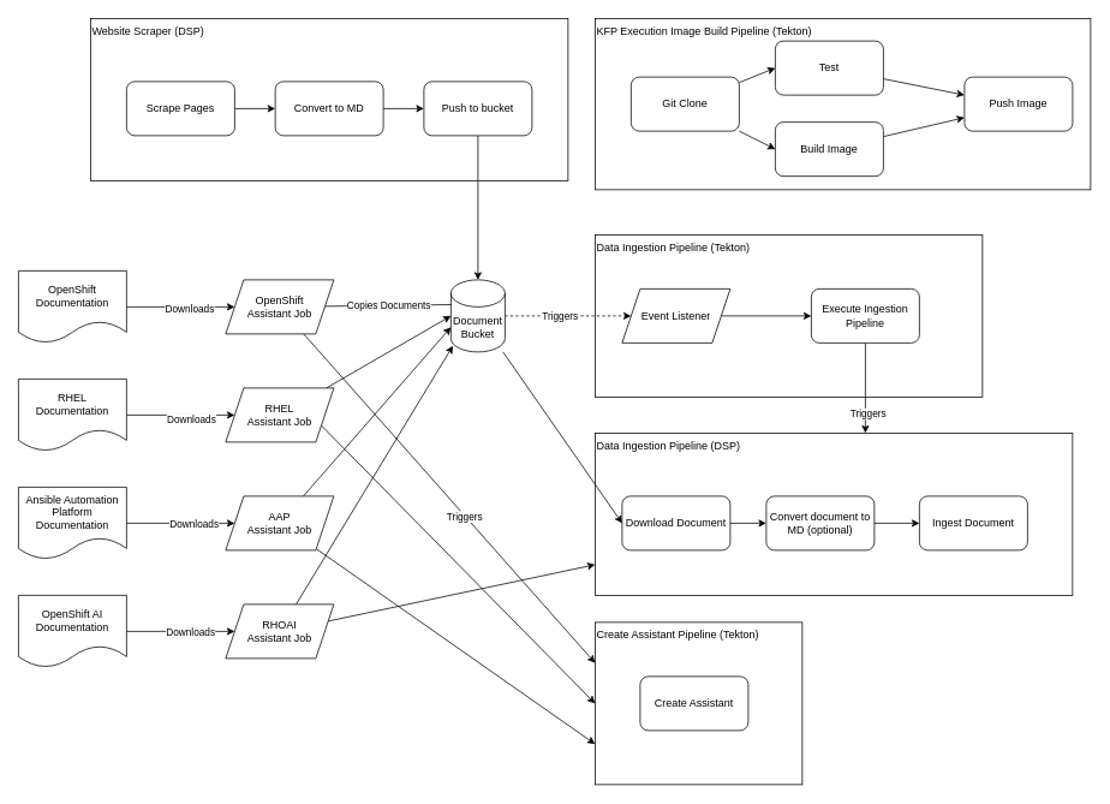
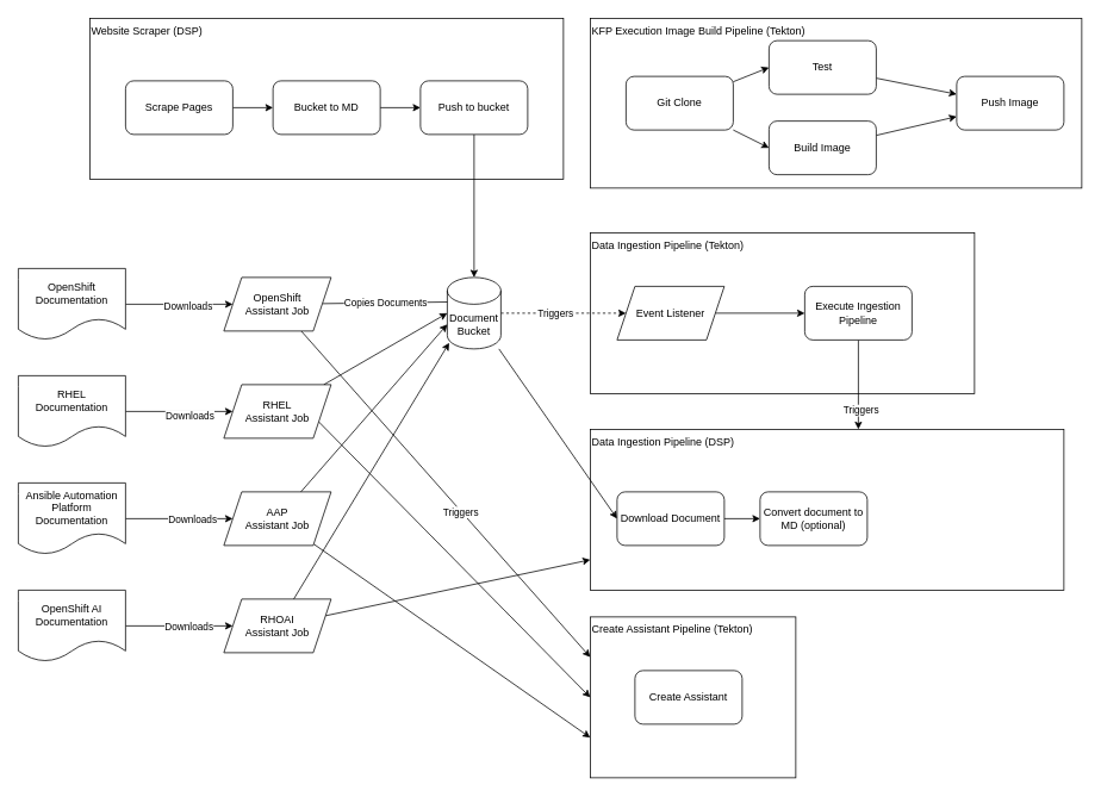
  <mxCell id="0" />
  <mxCell id="1" parent="0" />
  <mxCell id="2" value="Data Ingestion Pipeline (DSP)" style="rounded=0;whiteSpace=wrap;html=1;align=left;verticalAlign=top;" vertex="1" parent="1"><mxGeometry x="660" y="480" width="530" height="180" as="geometry" /></mxCell>
  <mxCell id="3" value="KFP Execution Image Build Pipeline (Tekton)" style="rounded=0;whiteSpace=wrap;html=1;align=left;verticalAlign=top;" vertex="1" parent="1"><mxGeometry x="660" y="20" width="550" height="190" as="geometry" /></mxCell>
  <mxCell id="4" style="edgeStyle=none;html=1;entryX=0;entryY=0.5;entryDx=0;entryDy=0;" edge="1" parent="1" source="6" target="8"><mxGeometry relative="1" as="geometry" /></mxCell>
  <mxCell id="5" style="edgeStyle=none;html=1;entryX=0;entryY=0.5;entryDx=0;entryDy=0;" edge="1" parent="1" source="6" target="10"><mxGeometry relative="1" as="geometry" /></mxCell>
  <mxCell id="6" value="Git Clone" style="rounded=1;whiteSpace=wrap;html=1;" vertex="1" parent="1"><mxGeometry x="700" y="85" width="120" height="60" as="geometry" /></mxCell>
  <mxCell id="7" style="edgeStyle=none;html=1;entryX=0;entryY=0.333;entryDx=0;entryDy=0;entryPerimeter=0;" edge="1" parent="1" source="8" target="11"><mxGeometry relative="1" as="geometry" /></mxCell>
  <mxCell id="8" value="Test" style="rounded=1;whiteSpace=wrap;html=1;" vertex="1" parent="1"><mxGeometry x="860" y="45" width="120" height="60" as="geometry" /></mxCell>
  <mxCell id="9" style="edgeStyle=none;html=1;entryX=0;entryY=0.75;entryDx=0;entryDy=0;" edge="1" parent="1" source="10" target="11"><mxGeometry relative="1" as="geometry" /></mxCell>
  <mxCell id="10" value="Build Image" style="rounded=1;whiteSpace=wrap;html=1;" vertex="1" parent="1"><mxGeometry x="860" y="135" width="120" height="60" as="geometry" /></mxCell>
  <mxCell id="11" value="Push Image" style="rounded=1;whiteSpace=wrap;html=1;" vertex="1" parent="1"><mxGeometry x="1070" y="85" width="120" height="60" as="geometry" /></mxCell>
  <mxCell id="12" value="Data Ingestion Pipeline (Tekton)" style="rounded=0;whiteSpace=wrap;html=1;align=left;verticalAlign=top;" vertex="1" parent="1"><mxGeometry x="660" y="260" width="430" height="180" as="geometry" /></mxCell>
  <mxCell id="13" style="edgeStyle=none;html=1;" edge="1" parent="1" source="14" target="17"><mxGeometry relative="1" as="geometry" /></mxCell>
  <mxCell id="14" value="Event Listener" style="shape=parallelogram;perimeter=parallelogramPerimeter;whiteSpace=wrap;html=1;fixedSize=1;" vertex="1" parent="1"><mxGeometry x="690" y="320" width="120" height="60" as="geometry" /></mxCell>
  <mxCell id="15" style="edgeStyle=none;html=1;" edge="1" parent="1" source="17"><mxGeometry relative="1" as="geometry"><mxPoint x="960" y="480" as="targetPoint" /></mxGeometry></mxCell>
  <mxCell id="16" value="Triggers" style="edgeLabel;html=1;align=center;verticalAlign=middle;resizable=0;points=[];" vertex="1" connectable="0" parent="15"><mxGeometry x="0.552" y="2" relative="1" as="geometry"><mxPoint as="offset" /></mxGeometry></mxCell>
  <mxCell id="17" value="Execute Ingestion Pipeline" style="rounded=1;whiteSpace=wrap;html=1;" vertex="1" parent="1"><mxGeometry x="900" y="320" width="120" height="60" as="geometry" /></mxCell>
  <mxCell id="18" style="edgeStyle=none;html=1;entryX=0;entryY=0.5;entryDx=0;entryDy=0;dashed=1;" edge="1" parent="1" source="21" target="14"><mxGeometry relative="1" as="geometry" /></mxCell>
  <mxCell id="19" value="Triggers" style="edgeLabel;html=1;align=center;verticalAlign=middle;resizable=0;points=[];" vertex="1" connectable="0" parent="18"><mxGeometry x="-0.221" y="-3" relative="1" as="geometry"><mxPoint x="5" y="-3" as="offset" /></mxGeometry></mxCell>
  <mxCell id="20" style="edgeStyle=none;html=1;entryX=0;entryY=0.5;entryDx=0;entryDy=0;" edge="1" parent="1" source="21" target="40"><mxGeometry relative="1" as="geometry" /></mxCell>
  <mxCell id="21" value="Document&lt;br&gt;Bucket" style="shape=cylinder3;whiteSpace=wrap;html=1;boundedLbl=1;backgroundOutline=1;size=15;" vertex="1" parent="1"><mxGeometry x="500" y="310" width="60" height="80" as="geometry" /></mxCell>
  <mxCell id="22" style="edgeStyle=none;html=1;entryX=0;entryY=0.5;entryDx=0;entryDy=0;" edge="1" parent="1" source="24" target="29"><mxGeometry relative="1" as="geometry" /></mxCell>
  <mxCell id="23" value="Downloads" style="edgeLabel;html=1;align=center;verticalAlign=middle;resizable=0;points=[];" vertex="1" connectable="0" parent="22"><mxGeometry x="0.153" y="-1" relative="1" as="geometry"><mxPoint as="offset" /></mxGeometry></mxCell>
  <mxCell id="24" value="OpenShift Documentation" style="shape=document;whiteSpace=wrap;html=1;boundedLbl=1;" vertex="1" parent="1"><mxGeometry x="20" y="300" width="120" height="80" as="geometry" /></mxCell>
  <mxCell id="25" style="edgeStyle=none;html=1;entryX=0;entryY=0;entryDx=0;entryDy=27.5;entryPerimeter=0;endArrow=none;" edge="1" parent="1" source="29" target="21"><mxGeometry relative="1" as="geometry" /></mxCell>
  <mxCell id="26" value="Copies Documents" style="edgeLabel;html=1;align=center;verticalAlign=middle;resizable=0;points=[];" vertex="1" connectable="0" parent="25"><mxGeometry x="0.245" y="-2" relative="1" as="geometry"><mxPoint x="-17" y="-2" as="offset" /></mxGeometry></mxCell>
  <mxCell id="27" style="edgeStyle=none;html=1;entryX=0;entryY=0.25;entryDx=0;entryDy=0;" edge="1" parent="1" source="29" target="43"><mxGeometry relative="1" as="geometry" /></mxCell>
  <mxCell id="28" value="Triggers" style="edgeLabel;html=1;align=center;verticalAlign=middle;resizable=0;points=[];" vertex="1" connectable="0" parent="27"><mxGeometry x="0.106" y="-1" relative="1" as="geometry"><mxPoint as="offset" /></mxGeometry></mxCell>
  <mxCell id="29" value="OpenShift &lt;br&gt;Assistant Job" style="shape=parallelogram;perimeter=parallelogramPerimeter;whiteSpace=wrap;html=1;fixedSize=1;" vertex="1" parent="1"><mxGeometry x="250" y="310" width="120" height="60" as="geometry" /></mxCell>
  <mxCell id="30" style="edgeStyle=none;html=1;entryX=0;entryY=0.5;entryDx=0;entryDy=0;" edge="1" parent="1" source="32" target="53"><mxGeometry relative="1" as="geometry" /></mxCell>
  <mxCell id="31" value="Downloads" style="edgeLabel;html=1;align=center;verticalAlign=middle;resizable=0;points=[];" vertex="1" connectable="0" parent="30"><mxGeometry x="0.336" relative="1" as="geometry"><mxPoint x="-10" as="offset" /></mxGeometry></mxCell>
  <mxCell id="32" value="OpenShift AI Documentation" style="shape=document;whiteSpace=wrap;html=1;boundedLbl=1;" vertex="1" parent="1"><mxGeometry x="20" y="660" width="120" height="80" as="geometry" /></mxCell>
  <mxCell id="33" style="edgeStyle=none;html=1;entryX=0;entryY=0.5;entryDx=0;entryDy=0;" edge="1" parent="1" source="35" target="47"><mxGeometry relative="1" as="geometry" /></mxCell>
  <mxCell id="34" value="Downloads" style="edgeLabel;html=1;align=center;verticalAlign=middle;resizable=0;points=[];" vertex="1" connectable="0" parent="33"><mxGeometry x="0.186" y="-4" relative="1" as="geometry"><mxPoint as="offset" /></mxGeometry></mxCell>
  <mxCell id="35" value="RHEL &lt;br&gt;Documentation" style="shape=document;whiteSpace=wrap;html=1;boundedLbl=1;" vertex="1" parent="1"><mxGeometry x="20" y="420" width="120" height="80" as="geometry" /></mxCell>
  <mxCell id="36" style="edgeStyle=none;html=1;entryX=0;entryY=0.5;entryDx=0;entryDy=0;" edge="1" parent="1" source="38" target="50"><mxGeometry relative="1" as="geometry" /></mxCell>
  <mxCell id="37" value="Downloads" style="edgeLabel;html=1;align=center;verticalAlign=middle;resizable=0;points=[];" vertex="1" connectable="0" parent="36"><mxGeometry x="0.236" relative="1" as="geometry"><mxPoint as="offset" /></mxGeometry></mxCell>
  <mxCell id="38" value="Ansible Automation Platform Documentation" style="shape=document;whiteSpace=wrap;html=1;boundedLbl=1;" vertex="1" parent="1"><mxGeometry x="20" y="540" width="120" height="80" as="geometry" /></mxCell>
  <mxCell id="39" style="edgeStyle=none;html=1;entryX=0;entryY=0.5;entryDx=0;entryDy=0;" edge="1" parent="1" source="40" target="42"><mxGeometry relative="1" as="geometry" /></mxCell>
  <mxCell id="40" value="Download Document" style="rounded=1;whiteSpace=wrap;html=1;" vertex="1" parent="1"><mxGeometry x="690" y="550" width="120" height="60" as="geometry" /></mxCell>
- <mxCell id="41" style="edgeStyle=none;html=1;" edge="1" parent="1" source="42" target="54"><mxGeometry relative="1" as="geometry" /></mxCell>
  <mxCell id="42" value="Convert document to MD (optional)" style="rounded=1;whiteSpace=wrap;html=1;" vertex="1" parent="1"><mxGeometry x="850" y="550" width="120" height="60" as="geometry" /></mxCell>
  <mxCell id="43" value="Create Assistant Pipeline (Tekton)" style="rounded=0;whiteSpace=wrap;html=1;align=left;verticalAlign=top;" vertex="1" parent="1"><mxGeometry x="660" y="690" width="230" height="180" as="geometry" /></mxCell>
  <mxCell id="44" value="Create Assistant" style="rounded=1;whiteSpace=wrap;html=1;" vertex="1" parent="1"><mxGeometry x="710" y="750" width="120" height="60" as="geometry" /></mxCell>
  <mxCell id="45" style="edgeStyle=none;html=1;entryX=0;entryY=0.5;entryDx=0;entryDy=0;exitX=1;exitY=0.75;exitDx=0;exitDy=0;" edge="1" parent="1" source="47" target="43"><mxGeometry relative="1" as="geometry" /></mxCell>
  <mxCell id="46" style="edgeStyle=none;html=1;" edge="1" parent="1" source="47"><mxGeometry relative="1" as="geometry"><mxPoint x="500" y="350" as="targetPoint" /></mxGeometry></mxCell>
  <mxCell id="47" value="RHEL&lt;br&gt;Assistant Job" style="shape=parallelogram;perimeter=parallelogramPerimeter;whiteSpace=wrap;html=1;fixedSize=1;" vertex="1" parent="1"><mxGeometry x="250" y="430" width="120" height="60" as="geometry" /></mxCell>
  <mxCell id="48" style="edgeStyle=none;html=1;entryX=0;entryY=0.75;entryDx=0;entryDy=0;" edge="1" parent="1" source="50" target="43"><mxGeometry relative="1" as="geometry" /></mxCell>
  <mxCell id="49" style="edgeStyle=none;html=1;entryX=0;entryY=0;entryDx=0;entryDy=52.5;entryPerimeter=0;" edge="1" parent="1" source="50" target="21"><mxGeometry relative="1" as="geometry" /></mxCell>
  <mxCell id="50" value="AAP&lt;br&gt;Assistant Job" style="shape=parallelogram;perimeter=parallelogramPerimeter;whiteSpace=wrap;html=1;fixedSize=1;" vertex="1" parent="1"><mxGeometry x="250" y="550" width="120" height="60" as="geometry" /></mxCell>
  <mxCell id="51" style="edgeStyle=none;html=1;entryX=0.036;entryY=0.915;entryDx=0;entryDy=0;entryPerimeter=0;" edge="1" parent="1" source="53" target="21"><mxGeometry relative="1" as="geometry" /></mxCell>
  <mxCell id="52" style="edgeStyle=none;html=1;" edge="1" parent="1" source="53" target="2"><mxGeometry relative="1" as="geometry" /></mxCell>
  <mxCell id="53" value="RHOAI&lt;br&gt;Assistant Job" style="shape=parallelogram;perimeter=parallelogramPerimeter;whiteSpace=wrap;html=1;fixedSize=1;" vertex="1" parent="1"><mxGeometry x="250" y="670" width="120" height="60" as="geometry" /></mxCell>
- <mxCell id="54" value="Ingest Document" style="rounded=1;whiteSpace=wrap;html=1;" vertex="1" parent="1"><mxGeometry x="1020" y="550" width="120" height="60" as="geometry" /></mxCell>
  <mxCell id="55" value="Website Scraper (DSP)" style="rounded=0;whiteSpace=wrap;html=1;align=left;verticalAlign=top;" vertex="1" parent="1"><mxGeometry x="100" y="20" width="530" height="180" as="geometry" /></mxCell>
  <mxCell id="56" style="edgeStyle=none;html=1;entryX=0;entryY=0.5;entryDx=0;entryDy=0;" edge="1" parent="1" source="57" target="59"><mxGeometry relative="1" as="geometry" /></mxCell>
  <mxCell id="57" value="Scrape Pages" style="rounded=1;whiteSpace=wrap;html=1;" vertex="1" parent="1"><mxGeometry x="140" y="90" width="120" height="60" as="geometry" /></mxCell>
  <mxCell id="58" style="edgeStyle=none;html=1;" edge="1" parent="1" source="59" target="61"><mxGeometry relative="1" as="geometry" /></mxCell>
- <mxCell id="59" value="Convert to MD" style="rounded=1;whiteSpace=wrap;html=1;" vertex="1" parent="1"><mxGeometry x="305" y="90" width="120" height="60" as="geometry" /></mxCell>
+ <mxCell id="59" value="Bucket to MD" style="rounded=1;whiteSpace=wrap;html=1;" vertex="1" parent="1"><mxGeometry x="305" y="90" width="120" height="60" as="geometry" /></mxCell>
  <mxCell id="60" style="edgeStyle=none;html=1;entryX=0.5;entryY=0;entryDx=0;entryDy=0;entryPerimeter=0;" edge="1" parent="1" source="61" target="21"><mxGeometry relative="1" as="geometry" /></mxCell>
  <mxCell id="61" value="Push to bucket" style="rounded=1;whiteSpace=wrap;html=1;" vertex="1" parent="1"><mxGeometry x="470" y="90" width="120" height="60" as="geometry" /></mxCell>
